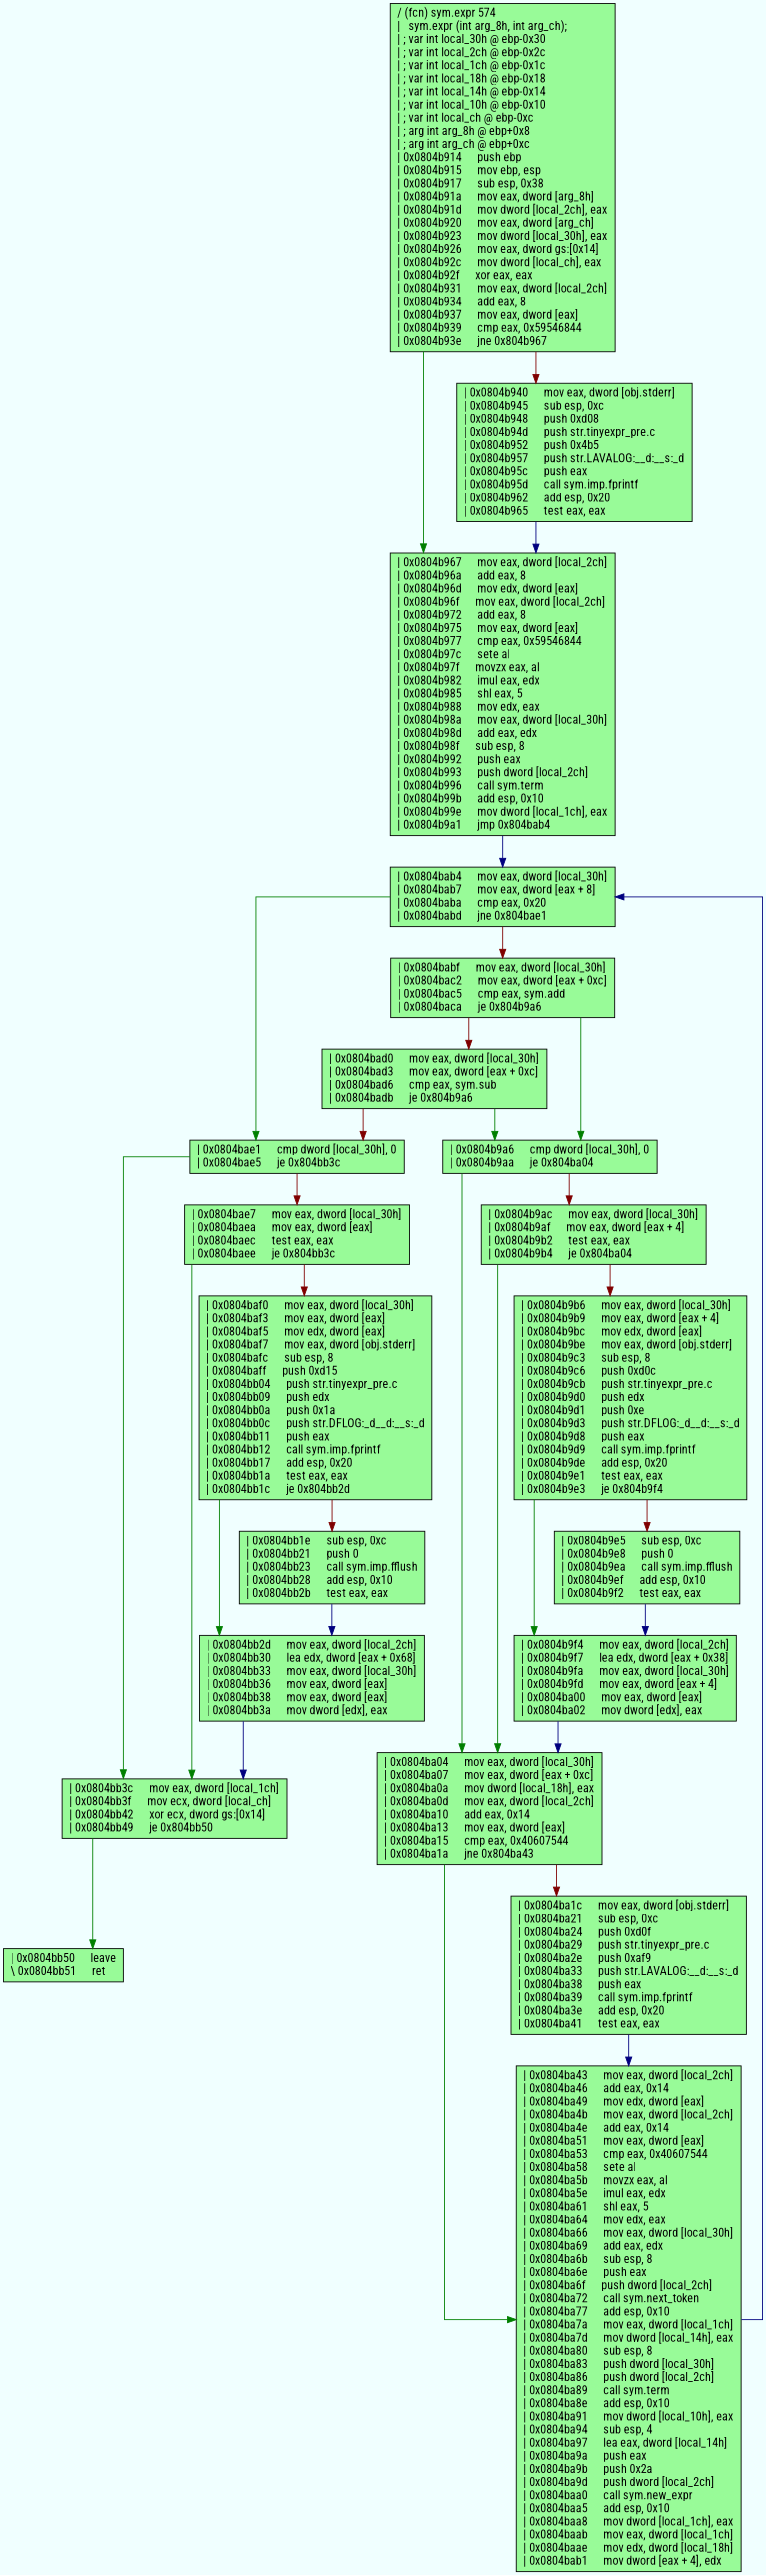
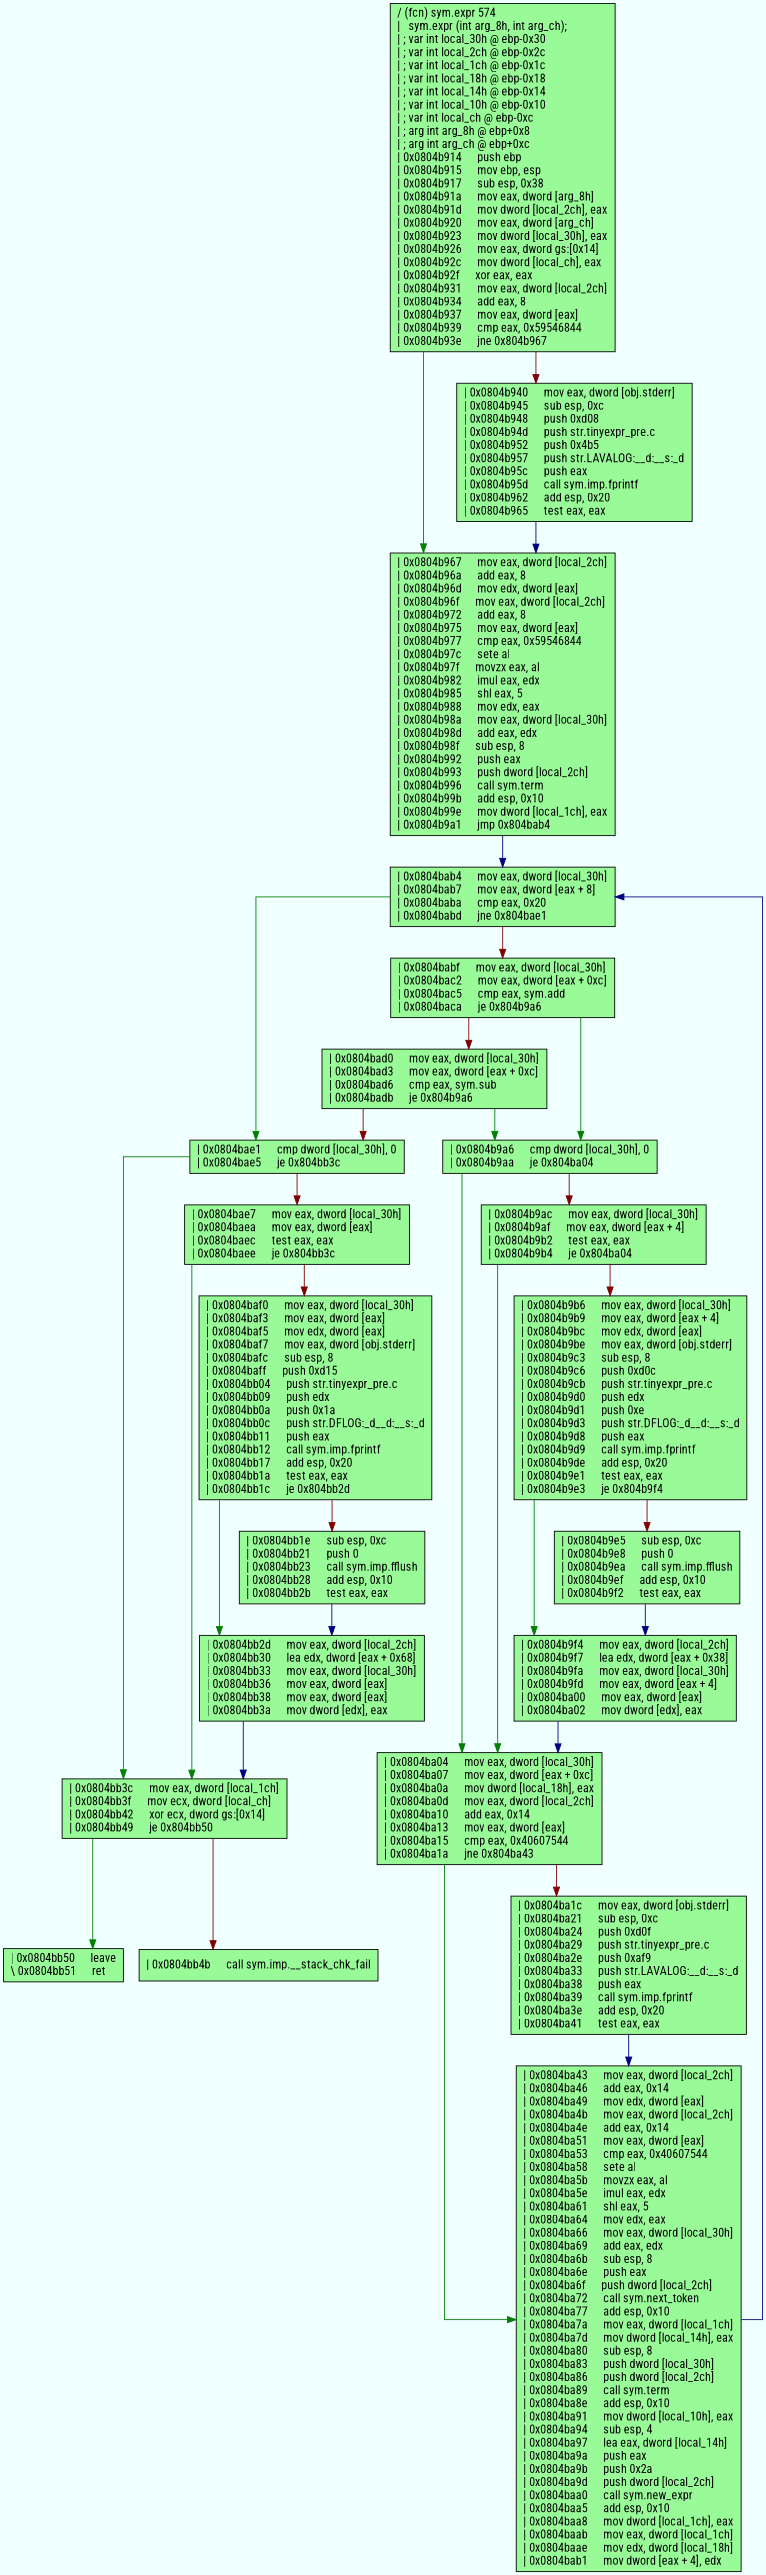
  digraph {
    bgcolor=azure
    fontname="Roboto Condensed"
    fontsize=8
    splines=ortho
    node [color=black fillcolor=palegreen fontname="Roboto Condensed" shape=box style=filled]
    edge [arrowhead=normal color="#007f00" fontname="Roboto Condensed"]
    n1 [label="/ (fcn) sym.expr 574\l|   sym.expr (int arg_8h, int arg_ch);\l| ; var int local_30h @ ebp-0x30\l| ; var int local_2ch @ ebp-0x2c\l| ; var int local_1ch @ ebp-0x1c\l| ; var int local_18h @ ebp-0x18\l| ; var int local_14h @ ebp-0x14\l| ; var int local_10h @ ebp-0x10\l| ; var int local_ch @ ebp-0xc\l| ; arg int arg_8h @ ebp+0x8\l| ; arg int arg_ch @ ebp+0xc\l| 0x0804b914      push ebp\l| 0x0804b915      mov ebp, esp\l| 0x0804b917      sub esp, 0x38\l| 0x0804b91a      mov eax, dword [arg_8h]\l| 0x0804b91d      mov dword [local_2ch], eax\l| 0x0804b920      mov eax, dword [arg_ch]\l| 0x0804b923      mov dword [local_30h], eax\l| 0x0804b926      mov eax, dword gs:[0x14]\l| 0x0804b92c      mov dword [local_ch], eax\l| 0x0804b92f      xor eax, eax\l| 0x0804b931      mov eax, dword [local_2ch]\l| 0x0804b934      add eax, 8\l| 0x0804b937      mov eax, dword [eax]\l| 0x0804b939      cmp eax, 0x59546844\l| 0x0804b93e      jne 0x804b967\l"]
    n2 [label="| 0x0804b967      mov eax, dword [local_2ch]\l| 0x0804b96a      add eax, 8\l| 0x0804b96d      mov edx, dword [eax]\l| 0x0804b96f      mov eax, dword [local_2ch]\l| 0x0804b972      add eax, 8\l| 0x0804b975      mov eax, dword [eax]\l| 0x0804b977      cmp eax, 0x59546844\l| 0x0804b97c      sete al\l| 0x0804b97f      movzx eax, al\l| 0x0804b982      imul eax, edx\l| 0x0804b985      shl eax, 5\l| 0x0804b988      mov edx, eax\l| 0x0804b98a      mov eax, dword [local_30h]\l| 0x0804b98d      add eax, edx\l| 0x0804b98f      sub esp, 8\l| 0x0804b992      push eax\l| 0x0804b993      push dword [local_2ch]\l| 0x0804b996      call sym.term\l| 0x0804b99b      add esp, 0x10\l| 0x0804b99e      mov dword [local_1ch], eax\l| 0x0804b9a1      jmp 0x804bab4\l"]
    n3 [label="| 0x0804b940      mov eax, dword [obj.stderr]\l| 0x0804b945      sub esp, 0xc\l| 0x0804b948      push 0xd08\l| 0x0804b94d      push str.tinyexpr_pre.c\l| 0x0804b952      push 0x4b5\l| 0x0804b957      push str.LAVALOG:__d:__s:_d\l| 0x0804b95c      push eax\l| 0x0804b95d      call sym.imp.fprintf\l| 0x0804b962      add esp, 0x20\l| 0x0804b965      test eax, eax\l"]
    n4 [label="| 0x0804bab4      mov eax, dword [local_30h]\l| 0x0804bab7      mov eax, dword [eax + 8]\l| 0x0804baba      cmp eax, 0x20\l| 0x0804babd      jne 0x804bae1\l"]
    n5 [label="| 0x0804bae1      cmp dword [local_30h], 0\l| 0x0804bae5      je 0x804bb3c\l"]
    n6 [label="| 0x0804babf      mov eax, dword [local_30h]\l| 0x0804bac2      mov eax, dword [eax + 0xc]\l| 0x0804bac5      cmp eax, sym.add\l| 0x0804baca      je 0x804b9a6\l"]
    n7 [label="| 0x0804b9a6      cmp dword [local_30h], 0\l| 0x0804b9aa      je 0x804ba04\l"]
    n8 [label="| 0x0804ba04      mov eax, dword [local_30h]\l| 0x0804ba07      mov eax, dword [eax + 0xc]\l| 0x0804ba0a      mov dword [local_18h], eax\l| 0x0804ba0d      mov eax, dword [local_2ch]\l| 0x0804ba10      add eax, 0x14\l| 0x0804ba13      mov eax, dword [eax]\l| 0x0804ba15      cmp eax, 0x40607544\l| 0x0804ba1a      jne 0x804ba43\l"]
    n9 [label="| 0x0804b9ac      mov eax, dword [local_30h]\l| 0x0804b9af      mov eax, dword [eax + 4]\l| 0x0804b9b2      test eax, eax\l| 0x0804b9b4      je 0x804ba04\l"]
    n10 [label="| 0x0804ba43      mov eax, dword [local_2ch]\l| 0x0804ba46      add eax, 0x14\l| 0x0804ba49      mov edx, dword [eax]\l| 0x0804ba4b      mov eax, dword [local_2ch]\l| 0x0804ba4e      add eax, 0x14\l| 0x0804ba51      mov eax, dword [eax]\l| 0x0804ba53      cmp eax, 0x40607544\l| 0x0804ba58      sete al\l| 0x0804ba5b      movzx eax, al\l| 0x0804ba5e      imul eax, edx\l| 0x0804ba61      shl eax, 5\l| 0x0804ba64      mov edx, eax\l| 0x0804ba66      mov eax, dword [local_30h]\l| 0x0804ba69      add eax, edx\l| 0x0804ba6b      sub esp, 8\l| 0x0804ba6e      push eax\l| 0x0804ba6f      push dword [local_2ch]\l| 0x0804ba72      call sym.next_token\l| 0x0804ba77      add esp, 0x10\l| 0x0804ba7a      mov eax, dword [local_1ch]\l| 0x0804ba7d      mov dword [local_14h], eax\l| 0x0804ba80      sub esp, 8\l| 0x0804ba83      push dword [local_30h]\l| 0x0804ba86      push dword [local_2ch]\l| 0x0804ba89      call sym.term\l| 0x0804ba8e      add esp, 0x10\l| 0x0804ba91      mov dword [local_10h], eax\l| 0x0804ba94      sub esp, 4\l| 0x0804ba97      lea eax, dword [local_14h]\l| 0x0804ba9a      push eax\l| 0x0804ba9b      push 0x2a\l| 0x0804ba9d      push dword [local_2ch]\l| 0x0804baa0      call sym.new_expr\l| 0x0804baa5      add esp, 0x10\l| 0x0804baa8      mov dword [local_1ch], eax\l| 0x0804baab      mov eax, dword [local_1ch]\l| 0x0804baae      mov edx, dword [local_18h]\l| 0x0804bab1      mov dword [eax + 4], edx\l"]
    n11 [label="| 0x0804ba1c      mov eax, dword [obj.stderr]\l| 0x0804ba21      sub esp, 0xc\l| 0x0804ba24      push 0xd0f\l| 0x0804ba29      push str.tinyexpr_pre.c\l| 0x0804ba2e      push 0xaf9\l| 0x0804ba33      push str.LAVALOG:__d:__s:_d\l| 0x0804ba38      push eax\l| 0x0804ba39      call sym.imp.fprintf\l| 0x0804ba3e      add esp, 0x20\l| 0x0804ba41      test eax, eax\l"]
    n12 [label="| 0x0804b9b6      mov eax, dword [local_30h]\l| 0x0804b9b9      mov eax, dword [eax + 4]\l| 0x0804b9bc      mov edx, dword [eax]\l| 0x0804b9be      mov eax, dword [obj.stderr]\l| 0x0804b9c3      sub esp, 8\l| 0x0804b9c6      push 0xd0c\l| 0x0804b9cb      push str.tinyexpr_pre.c\l| 0x0804b9d0      push edx\l| 0x0804b9d1      push 0xe\l| 0x0804b9d3      push str.DFLOG:_d__d:__s:_d\l| 0x0804b9d8      push eax\l| 0x0804b9d9      call sym.imp.fprintf\l| 0x0804b9de      add esp, 0x20\l| 0x0804b9e1      test eax, eax\l| 0x0804b9e3      je 0x804b9f4\l"]
    n13 [label="| 0x0804b9f4      mov eax, dword [local_2ch]\l| 0x0804b9f7      lea edx, dword [eax + 0x38]\l| 0x0804b9fa      mov eax, dword [local_30h]\l| 0x0804b9fd      mov eax, dword [eax + 4]\l| 0x0804ba00      mov eax, dword [eax]\l| 0x0804ba02      mov dword [edx], eax\l"]
    n14 [label="| 0x0804b9e5      sub esp, 0xc\l| 0x0804b9e8      push 0\l| 0x0804b9ea      call sym.imp.fflush\l| 0x0804b9ef      add esp, 0x10\l| 0x0804b9f2      test eax, eax\l"]
    n15 [label="| 0x0804bb3c      mov eax, dword [local_1ch]\l| 0x0804bb3f      mov ecx, dword [local_ch]\l| 0x0804bb42      xor ecx, dword gs:[0x14]\l| 0x0804bb49      je 0x804bb50\l"]
    n16 [label="| 0x0804bae7      mov eax, dword [local_30h]\l| 0x0804baea      mov eax, dword [eax]\l| 0x0804baec      test eax, eax\l| 0x0804baee      je 0x804bb3c\l"]
    n17 [label="| 0x0804bad0      mov eax, dword [local_30h]\l| 0x0804bad3      mov eax, dword [eax + 0xc]\l| 0x0804bad6      cmp eax, sym.sub\l| 0x0804badb      je 0x804b9a6\l"]
    n18 [label="| 0x0804bb50      leave\l\\ 0x0804bb51      ret\l"]
+   n19 [label="| 0x0804bb4b      call sym.imp.__stack_chk_fail\l"]
    n20 [label="| 0x0804baf0      mov eax, dword [local_30h]\l| 0x0804baf3      mov eax, dword [eax]\l| 0x0804baf5      mov edx, dword [eax]\l| 0x0804baf7      mov eax, dword [obj.stderr]\l| 0x0804bafc      sub esp, 8\l| 0x0804baff      push 0xd15\l| 0x0804bb04      push str.tinyexpr_pre.c\l| 0x0804bb09      push edx\l| 0x0804bb0a      push 0x1a\l| 0x0804bb0c      push str.DFLOG:_d__d:__s:_d\l| 0x0804bb11      push eax\l| 0x0804bb12      call sym.imp.fprintf\l| 0x0804bb17      add esp, 0x20\l| 0x0804bb1a      test eax, eax\l| 0x0804bb1c      je 0x804bb2d\l"]
    n21 [label="| 0x0804bb2d      mov eax, dword [local_2ch]\l| 0x0804bb30      lea edx, dword [eax + 0x68]\l| 0x0804bb33      mov eax, dword [local_30h]\l| 0x0804bb36      mov eax, dword [eax]\l| 0x0804bb38      mov eax, dword [eax]\l| 0x0804bb3a      mov dword [edx], eax\l"]
    n22 [label="| 0x0804bb1e      sub esp, 0xc\l| 0x0804bb21      push 0\l| 0x0804bb23      call sym.imp.fflush\l| 0x0804bb28      add esp, 0x10\l| 0x0804bb2b      test eax, eax\l"]
    n1 -> n2
    n1 -> n3 [color="#7f0000"]
    n2 -> n4 [color="#00007f"]
    n3 -> n2 [color="#00007f"]
    n4 -> n5
    n4 -> n6 [color="#7f0000"]
    n5 -> n15
    n5 -> n16 [color="#7f0000"]
    n6 -> n7
    n6 -> n17 [color="#7f0000"]
    n7 -> n8
    n7 -> n9 [color="#7f0000"]
    n8 -> n10
    n8 -> n11 [color="#7f0000"]
    n9 -> n8
    n9 -> n12 [color="#7f0000"]
    n10 -> n4 [color="#00007f"]
    n11 -> n10 [color="#00007f"]
    n12 -> n13
    n12 -> n14 [color="#7f0000"]
    n13 -> n8 [color="#00007f"]
    n14 -> n13 [color="#00007f"]
    n15 -> n18
+   n15 -> n19 [color="#7f0000"]
    n16 -> n15
    n16 -> n20 [color="#7f0000"]
    n17 -> n5 [color="#7f0000"]
    n17 -> n7
    n20 -> n21
    n20 -> n22 [color="#7f0000"]
    n21 -> n15 [color="#00007f"]
    n22 -> n21 [color="#00007f"]
  }
